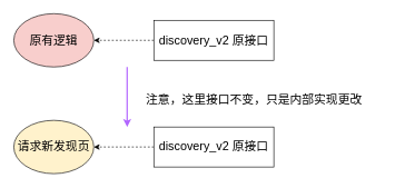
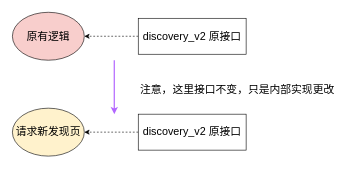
  <mxCell id="0" />
  <mxCell id="1" parent="0" />
  <mxCell id="2" style="rounded=0;orthogonalLoop=1;jettySize=auto;html=1;exitX=0;exitY=0.5;exitDx=0;exitDy=0;entryX=1;entryY=0.5;entryDx=0;entryDy=0;fontSize=18;dashed=1;" edge="1" parent="1" source="3" target="4"><mxGeometry relative="1" as="geometry" /></mxCell>
  <mxCell id="3" value="&lt;font style=&quot;font-size: 18px;&quot;&gt;discovery_v2 原接口&lt;/font&gt;" style="rounded=0;whiteSpace=wrap;html=1;" vertex="1" parent="1"><mxGeometry x="230" y="30" width="180" height="60" as="geometry" /></mxCell>
  <mxCell id="4" value="原有逻辑" style="ellipse;whiteSpace=wrap;html=1;fontSize=18;fillColor=#f8cecc;" vertex="1" parent="1"><mxGeometry x="20" y="20" width="120" height="80" as="geometry" /></mxCell>
  <mxCell id="5" style="rounded=0;orthogonalLoop=1;jettySize=auto;html=1;exitX=0;exitY=0.5;exitDx=0;exitDy=0;entryX=1;entryY=0.5;entryDx=0;entryDy=0;fontSize=18;dashed=1;" edge="1" parent="1" source="6" target="7"><mxGeometry relative="1" as="geometry" /></mxCell>
  <mxCell id="6" value="&lt;font style=&quot;font-size: 18px;&quot;&gt;discovery_v2 原接口&lt;/font&gt;" style="rounded=0;whiteSpace=wrap;html=1;" vertex="1" parent="1"><mxGeometry x="230" y="190" width="180" height="60" as="geometry" /></mxCell>
  <mxCell id="7" value="请求新发现页" style="ellipse;whiteSpace=wrap;html=1;fontSize=18;fillColor=#fff2cc;" vertex="1" parent="1"><mxGeometry x="20" y="180" width="120" height="80" as="geometry" /></mxCell>
  <mxCell id="8" value="" style="endArrow=classic;html=1;rounded=0;fontSize=18;strokeWidth=2;strokeColor=#B266FF;" edge="1" parent="1"><mxGeometry width="50" height="50" relative="1" as="geometry"><mxPoint x="190" y="100" as="sourcePoint" /><mxPoint x="190" y="190" as="targetPoint" /></mxGeometry></mxCell>
- <mxCell id="9" value="注意，这里接口不变，只是内部实现更改" style="text;html=1;align=center;verticalAlign=middle;resizable=0;points=[];autosize=1;strokeColor=none;fillColor=none;fontSize=18;" vertex="1" parent="1"><mxGeometry x="205" y="130" width="350" height="40" as="geometry" /></mxCell>
+ <mxCell id="9" value="注意，这里接口不变，只是内部实现更改" style="text;html=1;align=center;verticalAlign=middle;resizable=0;points=[];autosize=1;strokeColor=none;fillColor=none;fontSize=18;" vertex="1" parent="1"><mxGeometry x="220" y="130" width="350" height="40" as="geometry" /></mxCell>
